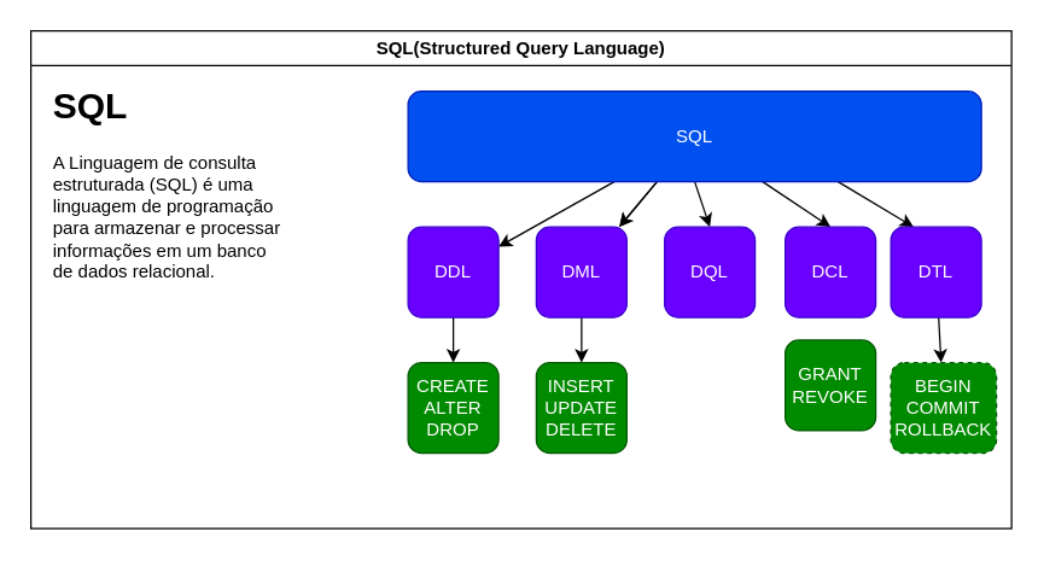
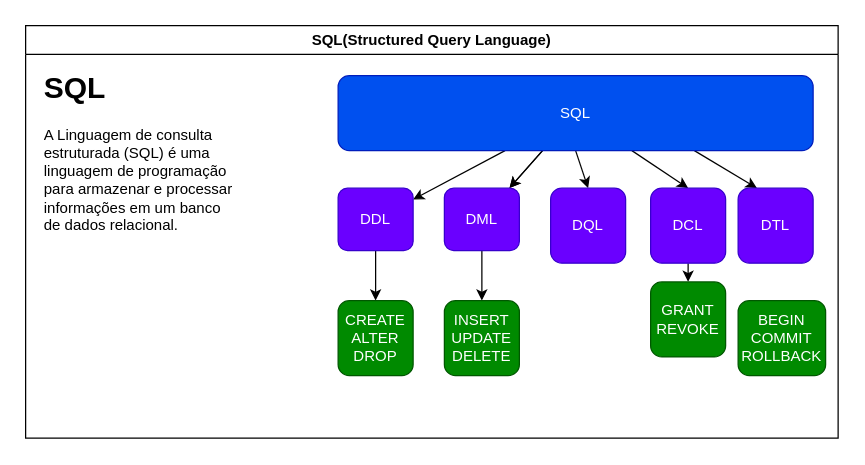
  <mxCell id="0" />
  <mxCell id="1" parent="0" />
  <mxCell id="2" value="SQL(Structured Query Language)" style="swimlane;whiteSpace=wrap;html=1;" vertex="1" parent="1"><mxGeometry x="20" y="20" width="650" height="330" as="geometry" /></mxCell>
  <mxCell id="3" value="&lt;h1&gt;SQL&lt;/h1&gt;&lt;p&gt;A Linguagem de consulta estruturada (SQL) é uma linguagem de programação para armazenar e processar informações em um banco de dados relacional.&lt;/p&gt;" style="text;html=1;strokeColor=none;fillColor=none;spacing=5;spacingTop=-20;whiteSpace=wrap;overflow=hidden;rounded=0;" vertex="1" parent="2"><mxGeometry x="10" y="30" width="160" height="140" as="geometry" /></mxCell>
  <mxCell id="4" value="" style="edgeStyle=none;html=1;" edge="1" parent="2" source="10" target="12"><mxGeometry relative="1" as="geometry" /></mxCell>
  <mxCell id="5" value="" style="edgeStyle=none;html=1;" edge="1" parent="2" source="10" target="14"><mxGeometry relative="1" as="geometry" /></mxCell>
  <mxCell id="6" value="" style="edgeStyle=none;html=1;" edge="1" parent="2" source="10" target="14"><mxGeometry relative="1" as="geometry" /></mxCell>
  <mxCell id="7" style="edgeStyle=none;html=1;exitX=0.5;exitY=1;exitDx=0;exitDy=0;entryX=0.5;entryY=0;entryDx=0;entryDy=0;" edge="1" parent="2" source="10" target="15"><mxGeometry relative="1" as="geometry" /></mxCell>
  <mxCell id="8" style="edgeStyle=none;html=1;entryX=0.5;entryY=0;entryDx=0;entryDy=0;" edge="1" parent="2" source="10" target="17"><mxGeometry relative="1" as="geometry" /></mxCell>
  <mxCell id="9" style="edgeStyle=none;html=1;exitX=0.75;exitY=1;exitDx=0;exitDy=0;entryX=0.25;entryY=0;entryDx=0;entryDy=0;" edge="1" parent="2" source="10" target="19"><mxGeometry relative="1" as="geometry" /></mxCell>
  <mxCell id="10" value="SQL" style="rounded=1;whiteSpace=wrap;html=1;fillColor=#0050ef;strokeColor=#001DBC;fontColor=#ffffff;" vertex="1" parent="2"><mxGeometry x="250" y="40" width="380" height="60" as="geometry" /></mxCell>
  <mxCell id="11" value="" style="edgeStyle=none;html=1;" edge="1" parent="2" source="12" target="20"><mxGeometry relative="1" as="geometry" /></mxCell>
- <mxCell id="12" value="DDL" style="rounded=1;whiteSpace=wrap;html=1;fillColor=#6a00ff;strokeColor=#3700CC;fontColor=#ffffff;" vertex="1" parent="2"><mxGeometry x="250" y="130" width="60" height="60" as="geometry" /></mxCell>
+ <mxCell id="12" value="DDL" style="rounded=1;whiteSpace=wrap;html=1;fillColor=#6a00ff;strokeColor=#3700CC;fontColor=#ffffff;" vertex="1" parent="2"><mxGeometry x="250" y="130" width="60" height="50" as="geometry" /></mxCell>
  <mxCell id="13" value="" style="edgeStyle=none;html=1;" edge="1" parent="2" source="14" target="21"><mxGeometry relative="1" as="geometry" /></mxCell>
- <mxCell id="14" value="DML" style="rounded=1;whiteSpace=wrap;html=1;fillColor=#6a00ff;strokeColor=#3700CC;fontColor=#ffffff;" vertex="1" parent="2"><mxGeometry x="335" y="130" width="60" height="60" as="geometry" /></mxCell>
+ <mxCell id="14" value="DML" style="rounded=1;whiteSpace=wrap;html=1;fillColor=#6a00ff;strokeColor=#3700CC;fontColor=#ffffff;" vertex="1" parent="2"><mxGeometry x="335" y="130" width="60" height="50" as="geometry" /></mxCell>
  <mxCell id="15" value="DQL" style="rounded=1;whiteSpace=wrap;html=1;fillColor=#6a00ff;strokeColor=#3700CC;fontColor=#ffffff;" vertex="1" parent="2"><mxGeometry x="420" y="130" width="60" height="60" as="geometry" /></mxCell>
+ <mxCell id="16" value="" style="edgeStyle=none;html=1;" edge="1" parent="2" source="17" target="22"><mxGeometry relative="1" as="geometry" /></mxCell>
  <mxCell id="17" value="DCL" style="rounded=1;whiteSpace=wrap;html=1;fillColor=#6a00ff;strokeColor=#3700CC;fontColor=#ffffff;" vertex="1" parent="2"><mxGeometry x="500" y="130" width="60" height="60" as="geometry" /></mxCell>
- <mxCell id="18" value="" style="edgeStyle=none;html=1;" edge="1" parent="2" source="19" target="23"><mxGeometry relative="1" as="geometry" /></mxCell>
  <mxCell id="19" value="DTL" style="rounded=1;whiteSpace=wrap;html=1;fillColor=#6a00ff;strokeColor=#3700CC;fontColor=#ffffff;" vertex="1" parent="2"><mxGeometry x="570" y="130" width="60" height="60" as="geometry" /></mxCell>
  <mxCell id="20" value="CREATE&lt;br&gt;ALTER&lt;br&gt;DROP" style="rounded=1;whiteSpace=wrap;html=1;fillColor=#008a00;strokeColor=#005700;fontColor=#ffffff;" vertex="1" parent="2"><mxGeometry x="250" y="220" width="60" height="60" as="geometry" /></mxCell>
  <mxCell id="21" value="INSERT&lt;br&gt;UPDATE&lt;br&gt;DELETE" style="rounded=1;whiteSpace=wrap;html=1;fillColor=#008a00;strokeColor=#005700;fontColor=#ffffff;" vertex="1" parent="2"><mxGeometry x="335" y="220" width="60" height="60" as="geometry" /></mxCell>
  <mxCell id="22" value="GRANT&lt;br&gt;REVOKE" style="rounded=1;whiteSpace=wrap;html=1;fillColor=#008a00;strokeColor=#005700;fontColor=#ffffff;" vertex="1" parent="2"><mxGeometry x="500" y="205" width="60" height="60" as="geometry" /></mxCell>
- <mxCell id="23" value="BEGIN&lt;br&gt;COMMIT&lt;br&gt;ROLLBACK" style="rounded=1;whiteSpace=wrap;html=1;fillColor=#008a00;strokeColor=#005700;fontColor=#ffffff;dashed=1;" vertex="1" parent="2"><mxGeometry x="570" y="220" width="70" height="60" as="geometry" /></mxCell>
+ <mxCell id="23" value="BEGIN&lt;br&gt;COMMIT&lt;br&gt;ROLLBACK" style="rounded=1;whiteSpace=wrap;html=1;fillColor=#008a00;strokeColor=#005700;fontColor=#ffffff;" vertex="1" parent="2"><mxGeometry x="570" y="220" width="70" height="60" as="geometry" /></mxCell>
